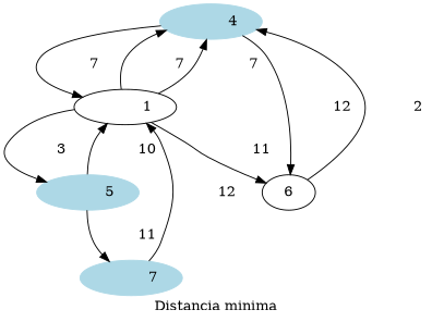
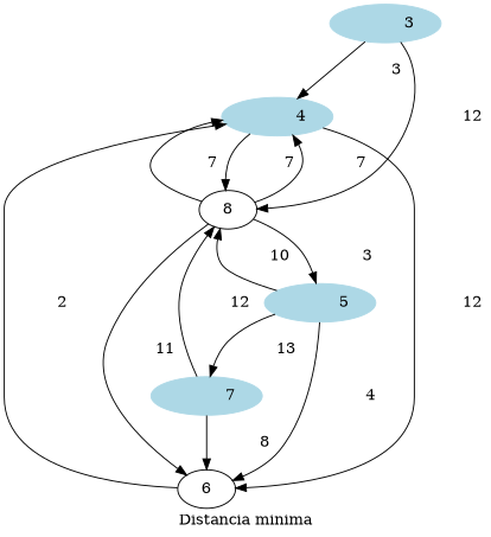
  digraph {
    label="Distancia minima"
    node [color=lightblue style=filled]
    edge [dir=normal]
    n1 [label="           4 "]
-   n2 [label="           1 " color="" style=""]
+   n2 [label=8 color="" style=""]
    6 [color="" style=""]
    n4 [label="           5 "]
    n5 [label="           7 "]
+   n6 [label="           3 "]
    n1 -> n2 [label="           7 "]
    n1 -> 6 [label="          12 "]
    n2 -> n1 [label="           7 "]
    n2 -> n1 [label="           7 "]
    n2 -> 6 [label="          11 "]
    n2 -> n4 [label="           3 "]
    6 -> n1 [label="           2 "]
    n4 -> n2 [label="          10 "]
-   n4 -> n5 [label="          11 "]
+   n4 -> 6 [label="           4 "]
+   n4 -> n5 [label="          13 "]
    n5 -> n2 [label="          12 "]
+   n5 -> 6 [label="           8 "]
+   n6 -> n1 [label="           3 "]
+   n6 -> n2 [label="          12 "]
  }
